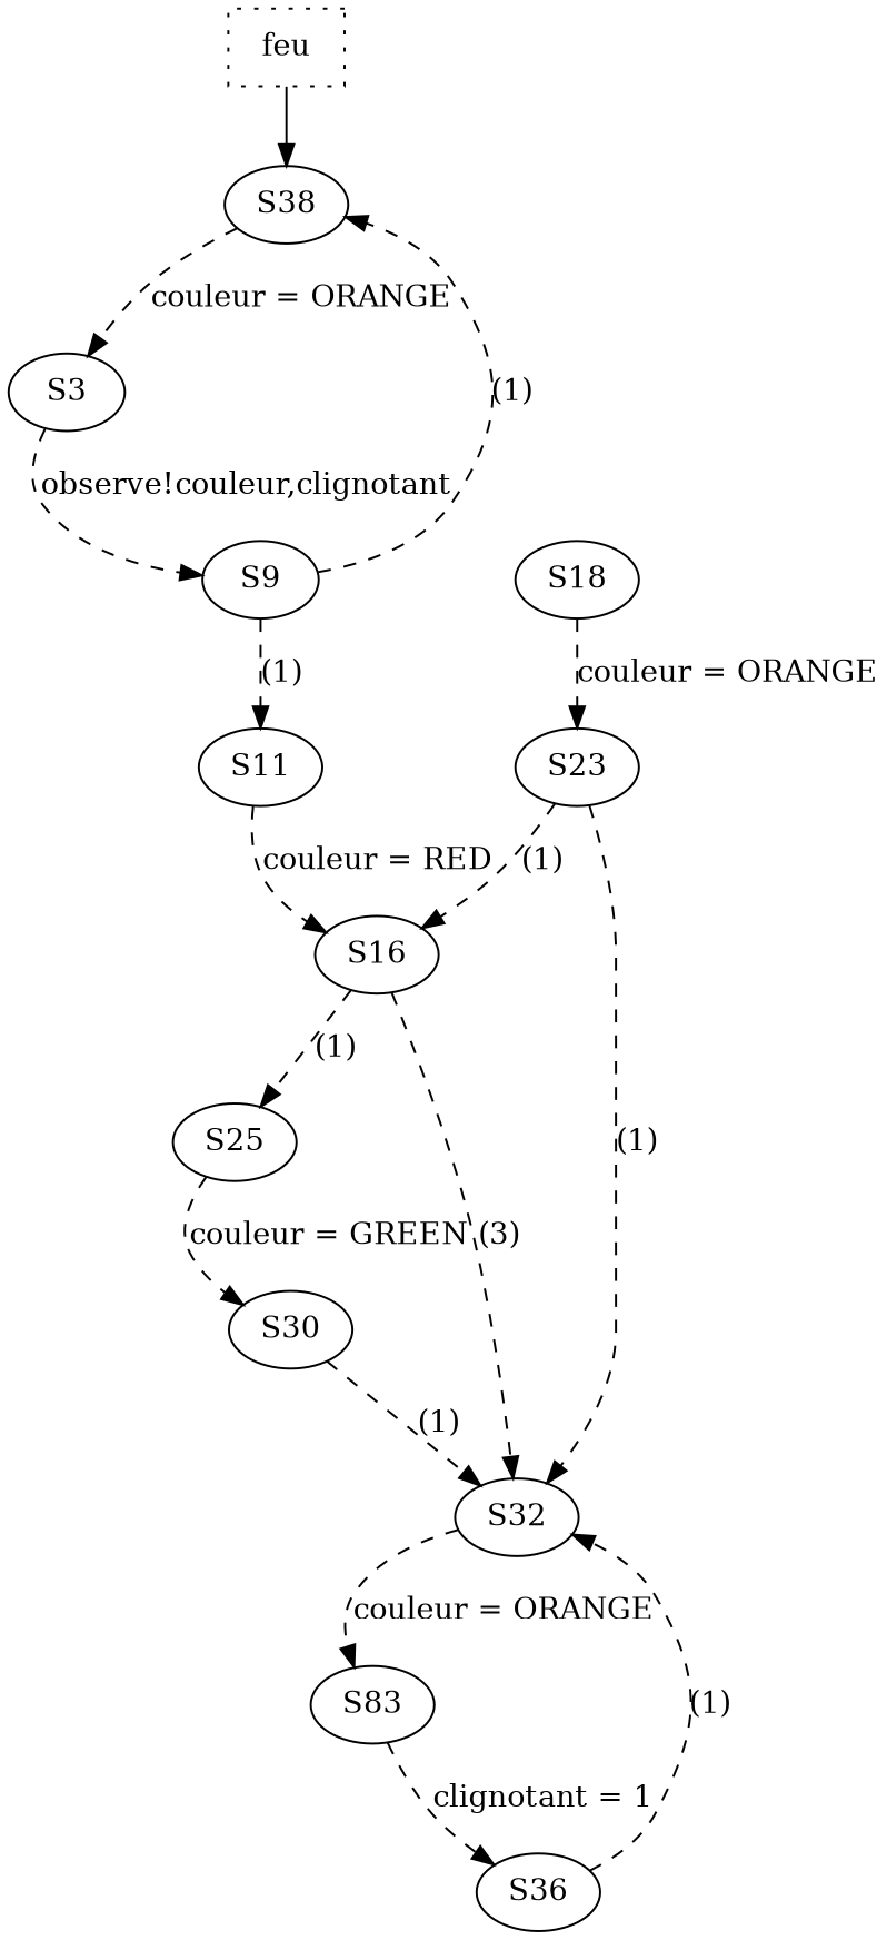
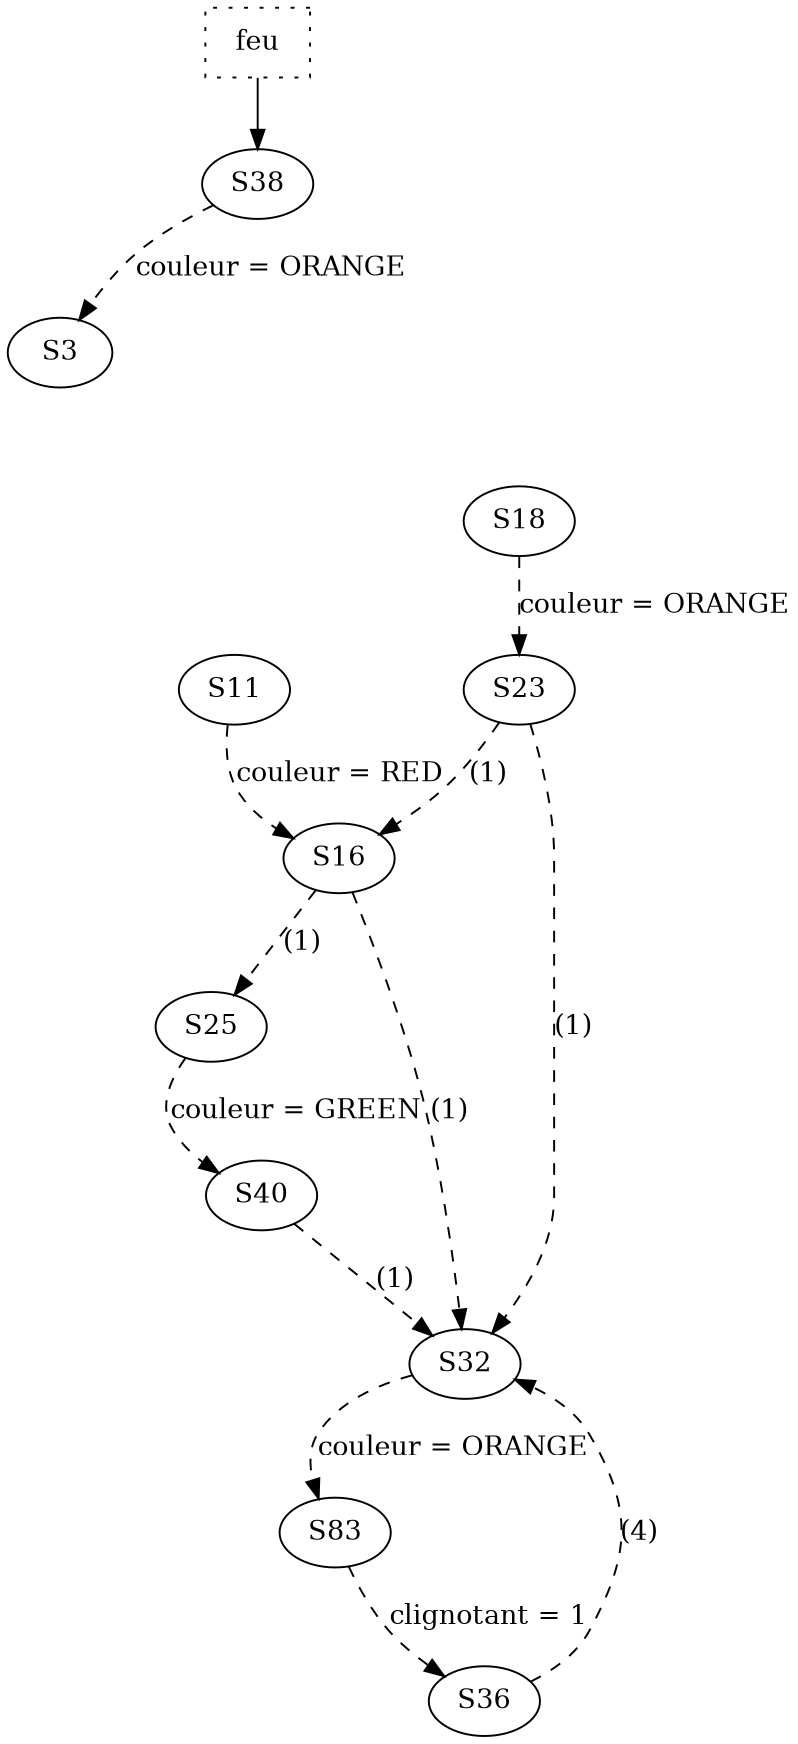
  digraph {
    edge [color=black style=dashed]
    n1 [label=feu shape=box style=dotted]
    S38
    S3
-   S9
    S11
    S16
    S25
    S32
-   S30
+   S30 [label=S40]
    n10 [label=S83]
    S36
    S18
    S23
    n1 -> S38 [color="" style=""]
    S38 -> S3 [label="couleur = ORANGE"]
-   S3 -> S9 [label="observe!couleur,clignotant"]
-   S9 -> S38 [label="(1)"]
-   S9 -> S11 [label="(1)"]
    S11 -> S16 [label="couleur = RED"]
    S16 -> S25 [label="(1)"]
-   S16 -> S32 [label="(3)"]
+   S16 -> S32 [label="(1)"]
    S25 -> S30 [label="couleur = GREEN"]
    S32 -> n10 [label="couleur = ORANGE"]
    S30 -> S32 [label="(1)"]
    n10 -> S36 [label="clignotant = 1"]
-   S36 -> S32 [label="(1)"]
+   S36 -> S32 [label="(4)"]
    S18 -> S23 [label="couleur = ORANGE"]
    S23 -> S16 [label="(1)"]
    S23 -> S32 [label="(1)"]
  }
